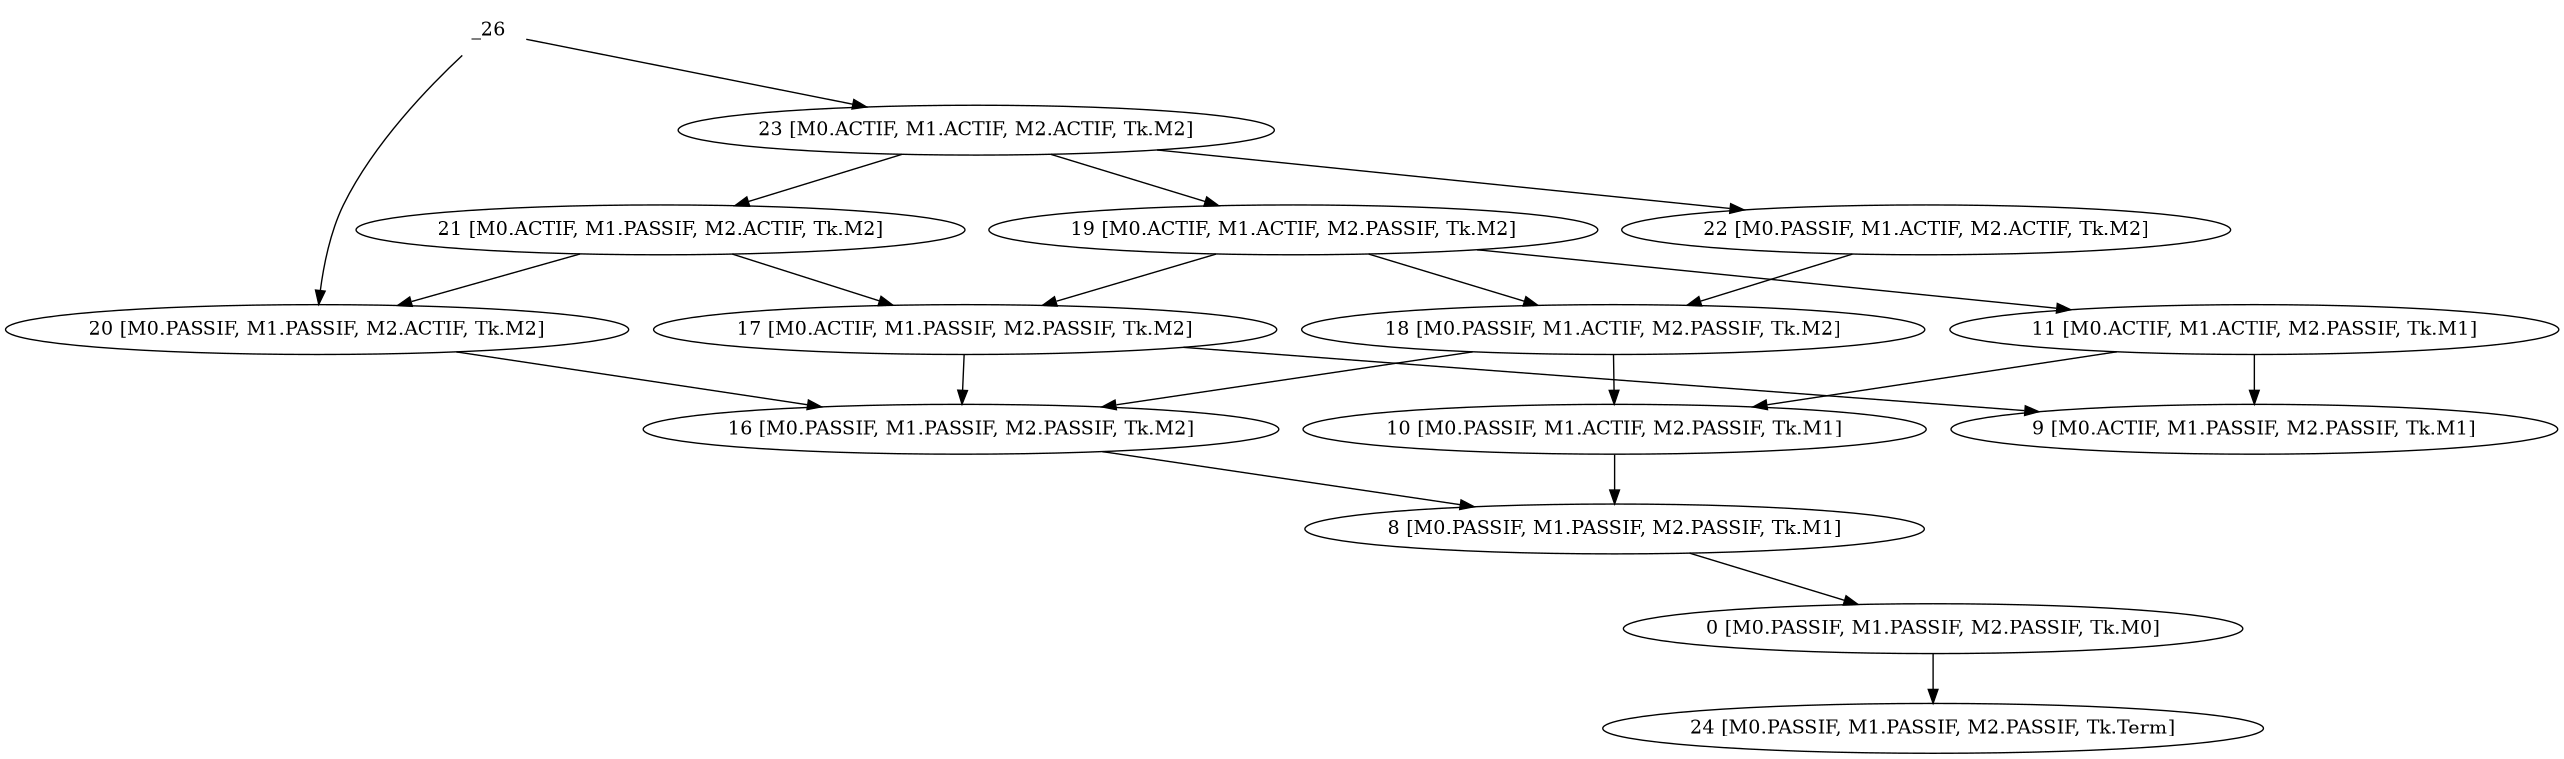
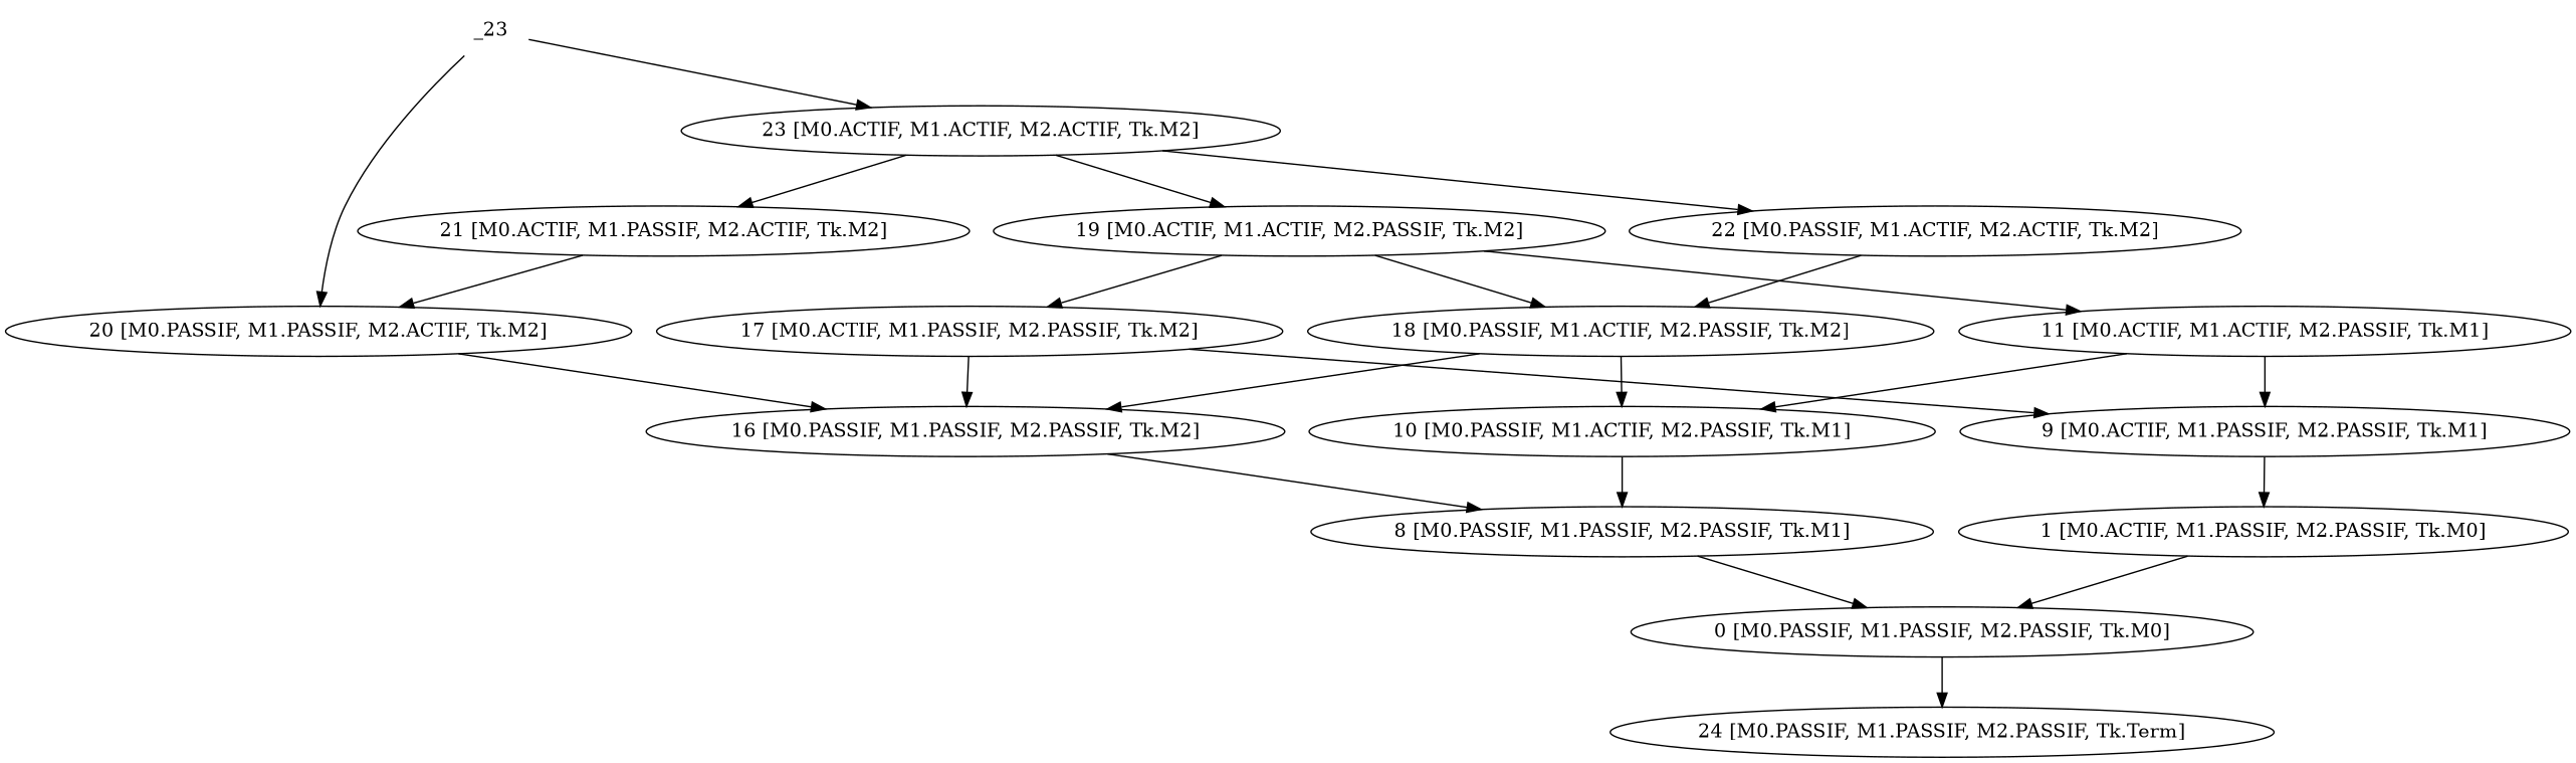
  digraph {
-   _23 [shape=none label=_26]
+   _23 [shape=none]
    n2 [label="23 [M0.ACTIF, M1.ACTIF, M2.ACTIF, Tk.M2]"]
    n3 [label="20 [M0.PASSIF, M1.PASSIF, M2.ACTIF, Tk.M2]"]
    n4 [label="19 [M0.ACTIF, M1.ACTIF, M2.PASSIF, Tk.M2]"]
    n5 [label="21 [M0.ACTIF, M1.PASSIF, M2.ACTIF, Tk.M2]"]
    n6 [label="22 [M0.PASSIF, M1.ACTIF, M2.ACTIF, Tk.M2]"]
    n7 [label="11 [M0.ACTIF, M1.ACTIF, M2.PASSIF, Tk.M1]"]
    n8 [label="17 [M0.ACTIF, M1.PASSIF, M2.PASSIF, Tk.M2]"]
    n9 [label="18 [M0.PASSIF, M1.ACTIF, M2.PASSIF, Tk.M2]"]
    n10 [label="9 [M0.ACTIF, M1.PASSIF, M2.PASSIF, Tk.M1]"]
    n11 [label="10 [M0.PASSIF, M1.ACTIF, M2.PASSIF, Tk.M1]"]
+   n12 [label="1 [M0.ACTIF, M1.PASSIF, M2.PASSIF, Tk.M0]"]
    n13 [label="8 [M0.PASSIF, M1.PASSIF, M2.PASSIF, Tk.M1]"]
    n14 [label="16 [M0.PASSIF, M1.PASSIF, M2.PASSIF, Tk.M2]"]
    n15 [label="0 [M0.PASSIF, M1.PASSIF, M2.PASSIF, Tk.M0]"]
    n16 [label="24 [M0.PASSIF, M1.PASSIF, M2.PASSIF, Tk.Term]"]
    _23 -> n2
    _23 -> n3
    n2 -> n4
    n2 -> n5
    n2 -> n6
    n3 -> n14
    n4 -> n7
    n4 -> n8
    n4 -> n9
    n5 -> n3
-   n5 -> n8
    n6 -> n9
    n7 -> n10
    n7 -> n11
    n8 -> n10
    n8 -> n14
    n9 -> n11
    n9 -> n14
+   n10 -> n12
    n11 -> n13
+   n12 -> n15
    n13 -> n15
    n14 -> n13
    n15 -> n16
  }
